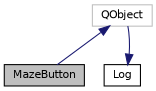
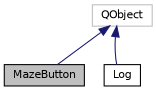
  digraph {
    node [color=black fillcolor=white fontname=Helvetica fontsize=10 shape=record style=filled]
    edge [color=midnightblue dir=back fontname=Helvetica fontsize=10 labelfontname=Helvetica labelfontsize=10 style=solid]
    n1 [fillcolor=grey75 fontcolor=black height=0.2 label=MazeButton width=0.4]
    n2 [color=grey75 height=0.2 label=QObject width=0.4]
    n3 [height=0.2 label=Log width=0.4]
    n2 -> n1
-   n3 -> n2
+   n2 -> n3
  }
